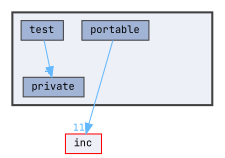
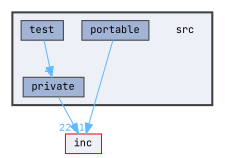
  digraph {
    compound=true
    fontname="JetBrains Mono"
    node [fontname="JetBrains Mono" fontsize=10 shape=box color=grey25 fillcolor="#a2b4d6" style=filled]
    edge [color=steelblue1 fontcolor=steelblue1 fontname="JetBrains Mono" fontsize=10 labeldistance=1.5 labelfontname=Helvetica labelfontsize=10]
+   n1 [height=0.2 label=src shape=plaintext width=0.4 color="" fillcolor="" style=""]
    n2 [height=0.2 label=portable width=0.4]
    n3 [height=0.2 label=private width=0.4]
    n4 [height=0.2 label=test width=0.4]
    n5 [color=red fillcolor="#edf0f7" height=0.2 label=inc width=0.4]
    subgraph cluster_1 {
      bgcolor="#edf0f7"
      fontsize=10
      pencolor=grey25
      style="filled,bold"
+     n1
      n2
      n3
      n4
    }
    n2 -> n5 [headlabel=11]
+   n3 -> n5 [headlabel=227]
    n4 -> n3 [headlabel=4]
  }
